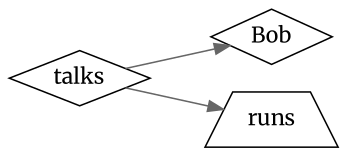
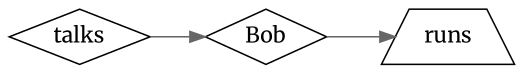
  digraph {
    fontname=Merriweather
    rankdir=LR
    node [fontname=Merriweather shape=diamond]
    edge [color=gray40 fontname=Merriweather]
    n1 [label=Bob]
    runs [shape=trapezium]
    talks
-   talks -> runs
+   n1 -> runs
    talks -> n1
  }
